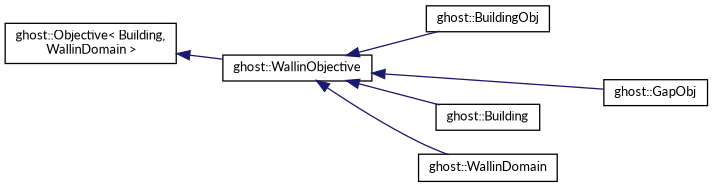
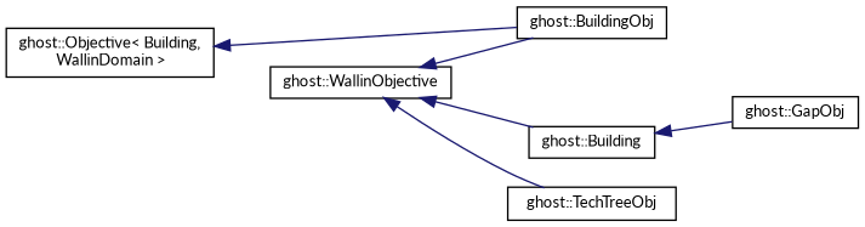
  digraph {
    fontname=Lato
    rankdir=LR
    node [color=black fillcolor=white fontname=Lato fontsize=10 shape=record style=filled]
    edge [color=midnightblue dir=back fontname=Lato fontsize=10 labelfontname=Helvetica labelfontsize=10 style=solid]
    n1 [height=0.2 label="ghost::Objective\< Building,\l WallinDomain \>" width=0.4]
    n2 [height=0.2 label="ghost::WallinObjective" width=0.4]
    n3 [height=0.2 label="ghost::BuildingObj" width=0.4]
    n4 [height=0.2 label="ghost::GapObj" width=0.4]
    n5 [height=0.2 label="ghost::Building" width=0.4]
-   n6 [height=0.2 label="ghost::WallinDomain" width=0.4]
-   n1 -> n2
+   n6 [height=0.2 label="ghost::TechTreeObj" width=0.4]
+   n1 -> n3
    n2 -> n3
-   n2 -> n4
+   n5 -> n4
    n2 -> n5
    n2 -> n6
  }
